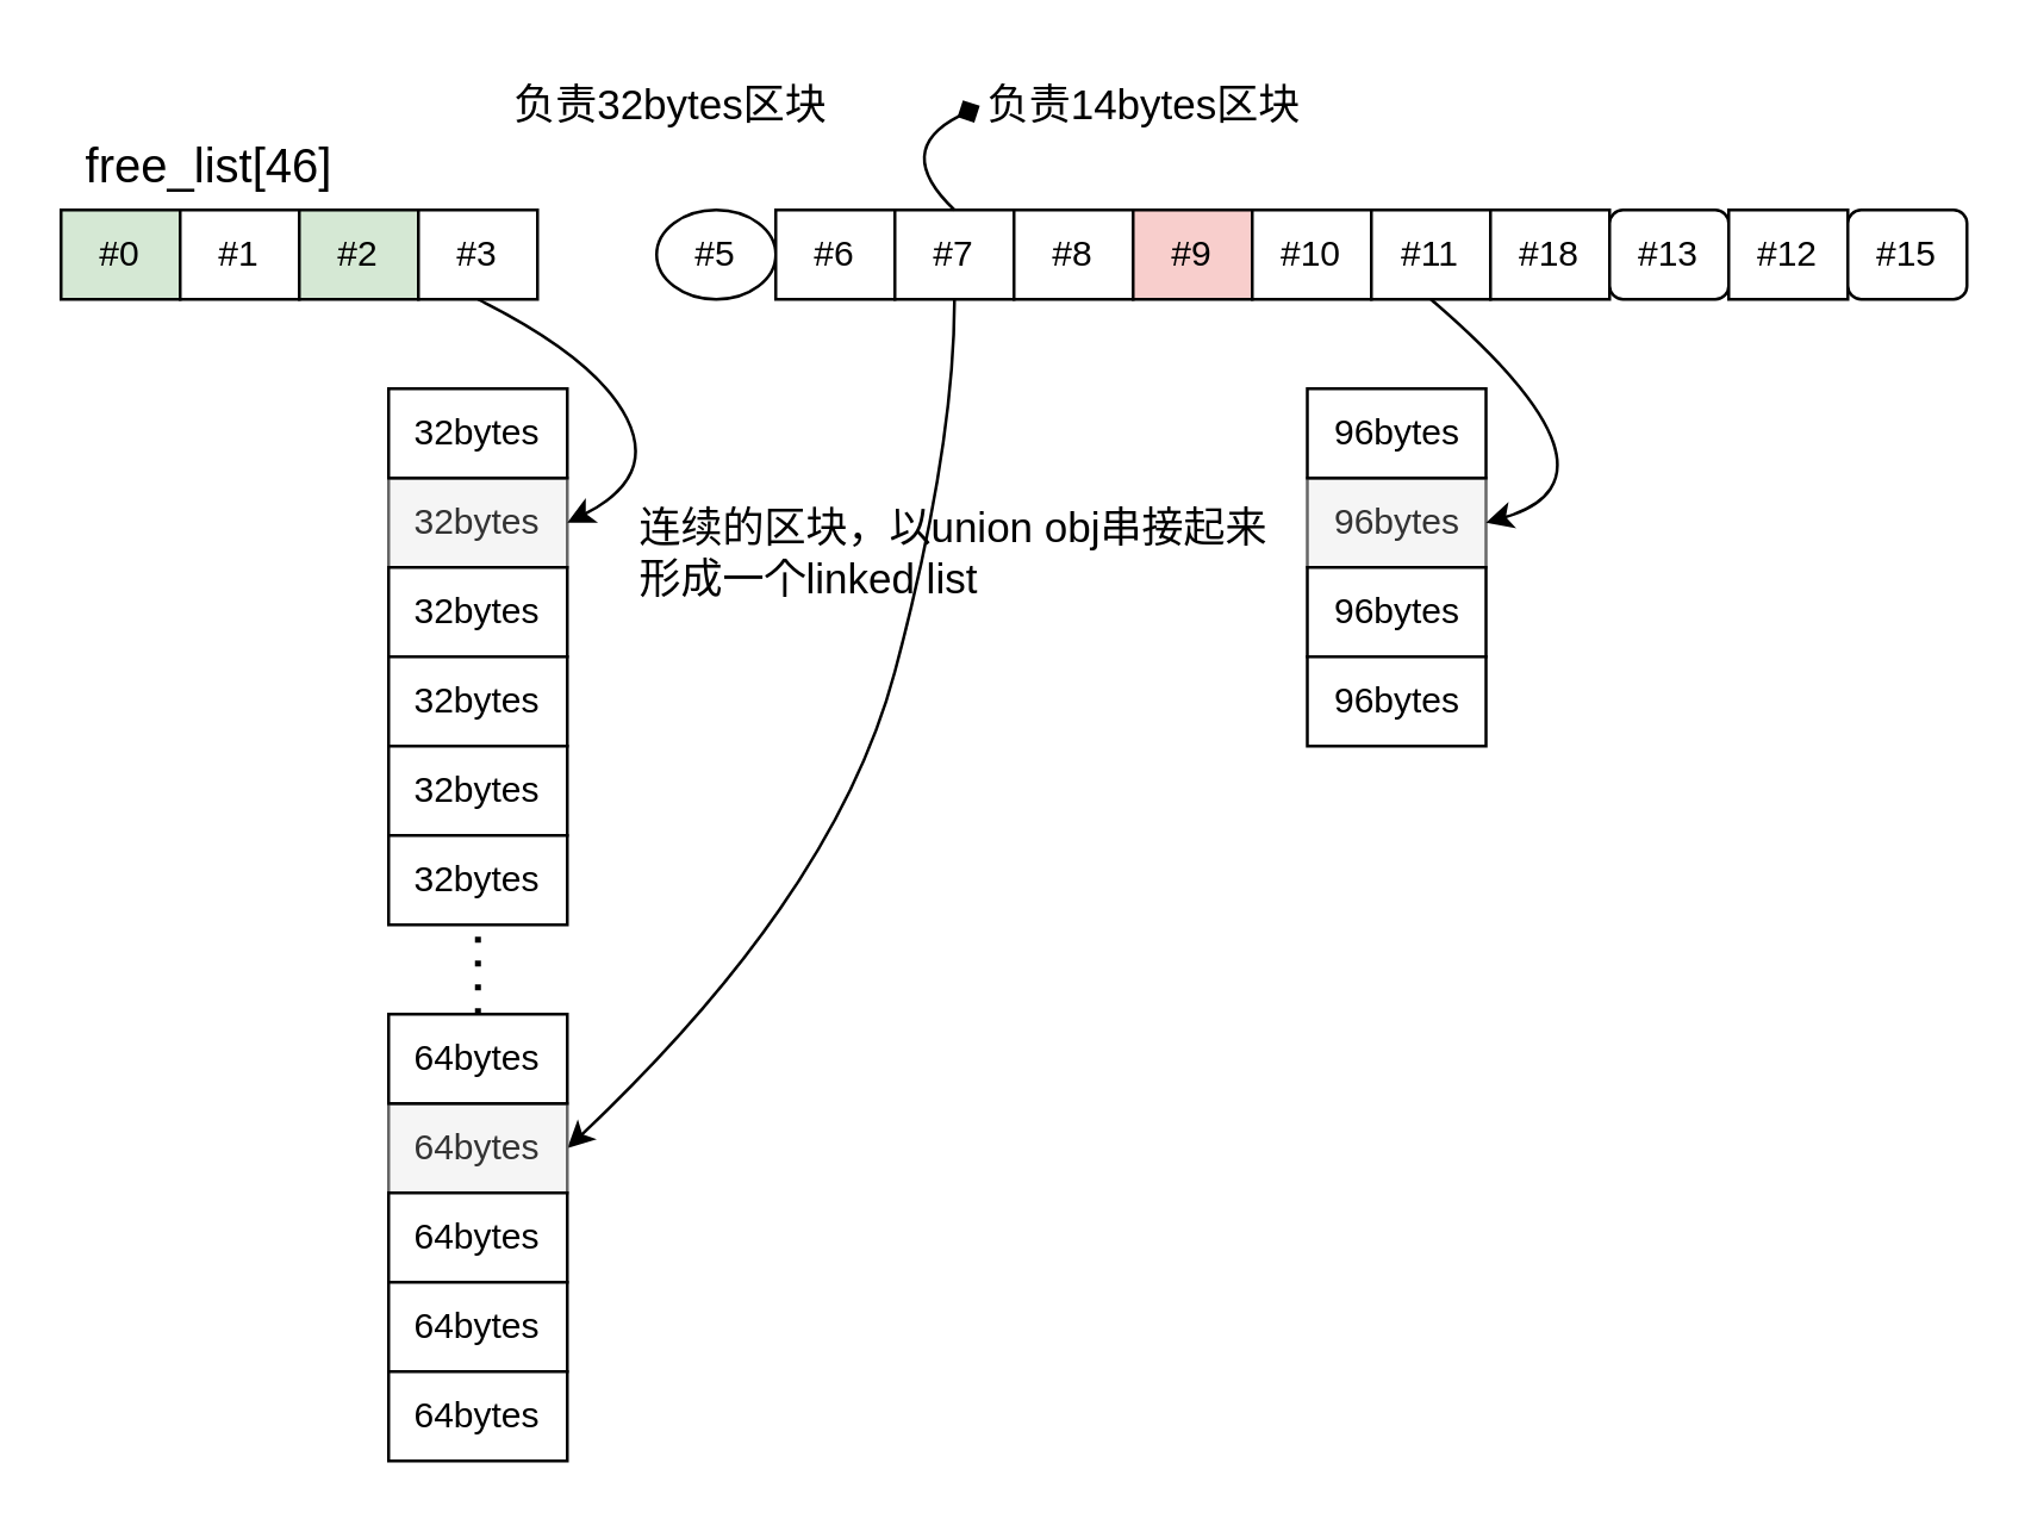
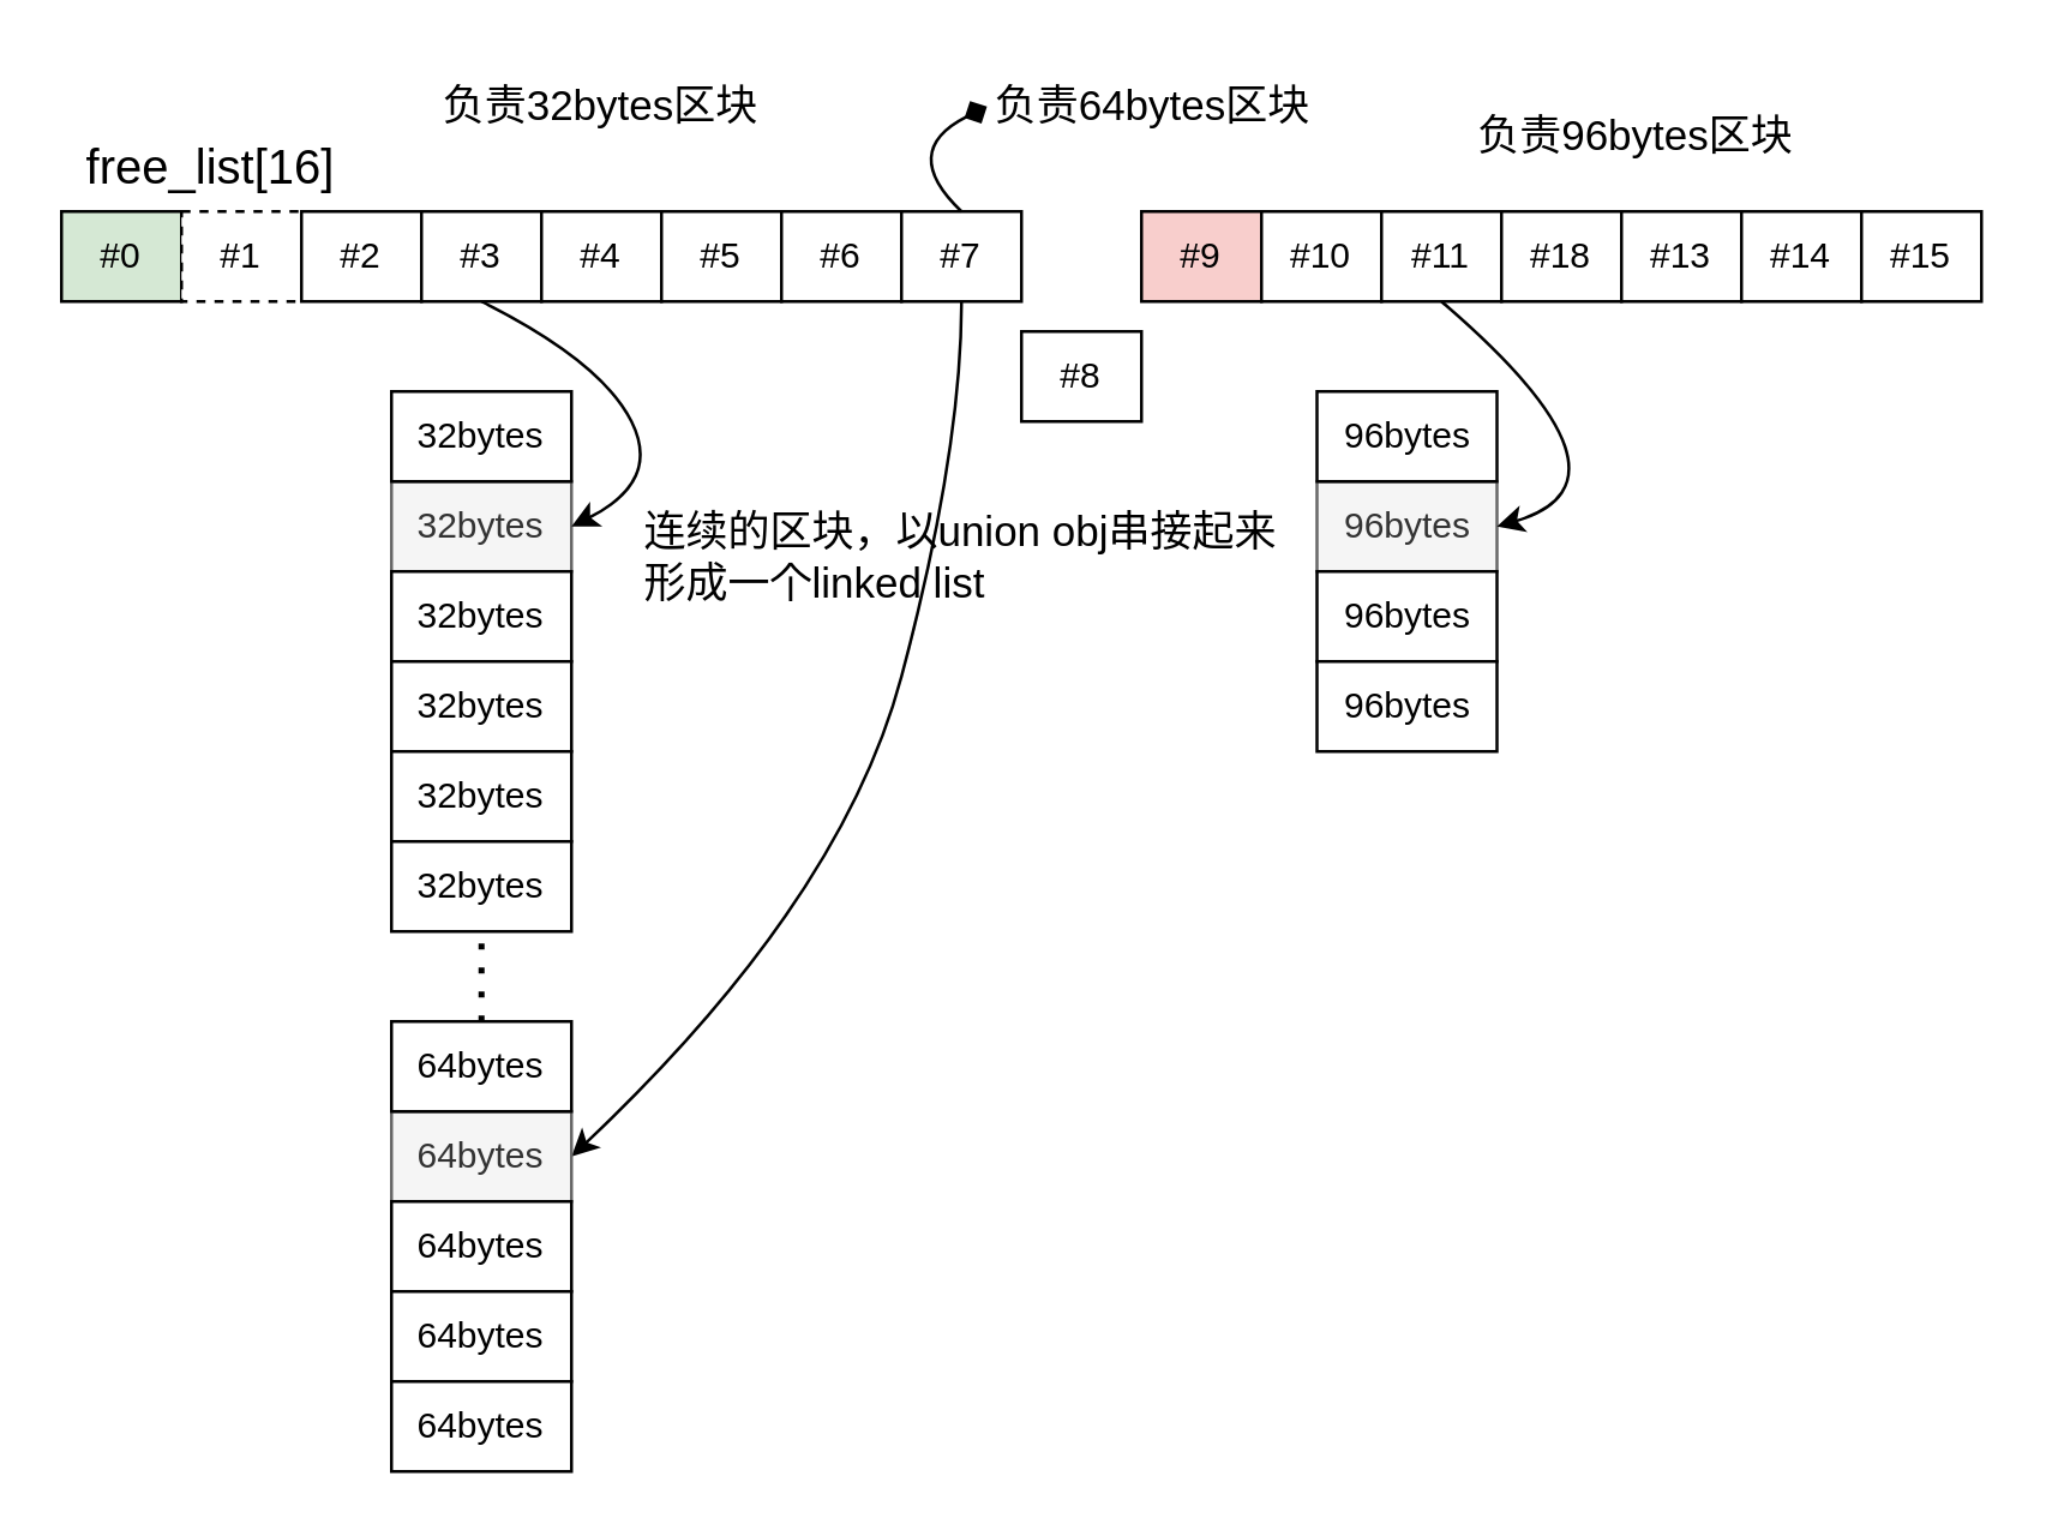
  <mxCell id="0" />
  <mxCell id="1" parent="0" />
  <mxCell id="2" value="" style="curved=1;endArrow=classic;html=1;exitX=0.5;exitY=1;exitDx=0;exitDy=0;entryX=1;entryY=0.5;entryDx=0;entryDy=0;" parent="1" source="10" target="29" edge="1"><mxGeometry width="50" height="50" relative="1" as="geometry"><mxPoint x="290" y="137.5" as="sourcePoint" /><mxPoint x="320" y="212.5" as="targetPoint" /><Array as="points"><mxPoint x="320" y="150" /><mxPoint x="280" y="300" /></Array></mxGeometry></mxCell>
  <mxCell id="3" value="#0" style="rounded=0;whiteSpace=wrap;html=1;fillColor=#d5e8d4;" parent="1" vertex="1"><mxGeometry x="20" y="70" width="40" height="30" as="geometry" /></mxCell>
- <mxCell id="4" value="#1" style="rounded=0;whiteSpace=wrap;html=1;" parent="1" vertex="1"><mxGeometry x="60" y="70" width="40" height="30" as="geometry" /></mxCell>
- <mxCell id="5" value="#2" style="rounded=0;whiteSpace=wrap;html=1;fillColor=#d5e8d4;" parent="1" vertex="1"><mxGeometry x="100" y="70" width="40" height="30" as="geometry" /></mxCell>
+ <mxCell id="4" value="#1" style="rounded=0;whiteSpace=wrap;html=1;dashed=1;" parent="1" vertex="1"><mxGeometry x="60" y="70" width="40" height="30" as="geometry" /></mxCell>
+ <mxCell id="5" value="#2" style="rounded=0;whiteSpace=wrap;html=1;" parent="1" vertex="1"><mxGeometry x="100" y="70" width="40" height="30" as="geometry" /></mxCell>
  <mxCell id="6" value="#3" style="rounded=0;whiteSpace=wrap;html=1;" parent="1" vertex="1"><mxGeometry x="140" y="70" width="40" height="30" as="geometry" /></mxCell>
- <mxCell id="8" value="#5" style="ellipse;whiteSpace=wrap;html=1;" parent="1" vertex="1"><mxGeometry x="220" y="70" width="40" height="30" as="geometry" /></mxCell>
+ <mxCell id="7" value="#4" style="rounded=0;whiteSpace=wrap;html=1;" parent="1" vertex="1"><mxGeometry x="180" y="70" width="40" height="30" as="geometry" /></mxCell>
+ <mxCell id="8" value="#5" style="rounded=0;whiteSpace=wrap;html=1;" parent="1" vertex="1"><mxGeometry x="220" y="70" width="40" height="30" as="geometry" /></mxCell>
  <mxCell id="9" value="#6" style="rounded=0;whiteSpace=wrap;html=1;" parent="1" vertex="1"><mxGeometry x="260" y="70" width="40" height="30" as="geometry" /></mxCell>
  <mxCell id="10" value="#7" style="rounded=0;whiteSpace=wrap;html=1;" parent="1" vertex="1"><mxGeometry x="300" y="70" width="40" height="30" as="geometry" /></mxCell>
- <mxCell id="11" value="#8" style="rounded=0;whiteSpace=wrap;html=1;" parent="1" vertex="1"><mxGeometry x="340" y="70" width="40" height="30" as="geometry" /></mxCell>
+ <mxCell id="11" value="#8" style="rounded=0;whiteSpace=wrap;html=1;" parent="1" vertex="1"><mxGeometry x="340" y="110" width="40" height="30" as="geometry" /></mxCell>
  <mxCell id="12" value="#9" style="rounded=0;whiteSpace=wrap;html=1;fillColor=#f8cecc;" parent="1" vertex="1"><mxGeometry x="380" y="70" width="40" height="30" as="geometry" /></mxCell>
  <mxCell id="13" value="#10" style="rounded=0;whiteSpace=wrap;html=1;" parent="1" vertex="1"><mxGeometry x="420" y="70" width="40" height="30" as="geometry" /></mxCell>
  <mxCell id="14" value="#11" style="rounded=0;whiteSpace=wrap;html=1;" parent="1" vertex="1"><mxGeometry x="460" y="70" width="40" height="30" as="geometry" /></mxCell>
  <mxCell id="15" value="#18" style="rounded=0;whiteSpace=wrap;html=1;" parent="1" vertex="1"><mxGeometry x="500" y="70" width="40" height="30" as="geometry" /></mxCell>
- <mxCell id="16" value="#13" style="whiteSpace=wrap;html=1;rounded=1;" parent="1" vertex="1"><mxGeometry x="540" y="70" width="40" height="30" as="geometry" /></mxCell>
- <mxCell id="17" value="#12" style="rounded=0;whiteSpace=wrap;html=1;" parent="1" vertex="1"><mxGeometry x="580" y="70" width="40" height="30" as="geometry" /></mxCell>
- <mxCell id="18" value="#15" style="whiteSpace=wrap;html=1;rounded=1;" parent="1" vertex="1"><mxGeometry x="620" y="70" width="40" height="30" as="geometry" /></mxCell>
- <mxCell id="19" value="&lt;font style=&quot;font-size: 16px&quot;&gt;free_list[46]&lt;/font&gt;" style="text;html=1;strokeColor=none;fillColor=none;align=center;verticalAlign=middle;whiteSpace=wrap;rounded=0;" parent="1" vertex="1"><mxGeometry x="20" y="40" width="100" height="30" as="geometry" /></mxCell>
- <mxCell id="20" value="&lt;font style=&quot;font-size: 14px&quot;&gt;负责32bytes区块&lt;/font&gt;" style="text;html=1;strokeColor=none;fillColor=none;align=center;verticalAlign=middle;whiteSpace=wrap;rounded=0;" parent="1" vertex="1"><mxGeometry x="170" y="20" width="110" height="30" as="geometry" /></mxCell>
- <mxCell id="21" value="&lt;font style=&quot;font-size: 14px&quot;&gt;负责14bytes区块&lt;/font&gt;" style="text;html=1;strokeColor=none;fillColor=none;align=center;verticalAlign=middle;whiteSpace=wrap;rounded=0;" parent="1" vertex="1"><mxGeometry x="328.5" y="20" width="110" height="30" as="geometry" /></mxCell>
+ <mxCell id="16" value="#13" style="rounded=0;whiteSpace=wrap;html=1;" parent="1" vertex="1"><mxGeometry x="540" y="70" width="40" height="30" as="geometry" /></mxCell>
+ <mxCell id="17" value="#14" style="rounded=0;whiteSpace=wrap;html=1;" parent="1" vertex="1"><mxGeometry x="580" y="70" width="40" height="30" as="geometry" /></mxCell>
+ <mxCell id="18" value="#15" style="rounded=0;whiteSpace=wrap;html=1;" parent="1" vertex="1"><mxGeometry x="620" y="70" width="40" height="30" as="geometry" /></mxCell>
+ <mxCell id="19" value="&lt;font style=&quot;font-size: 16px&quot;&gt;free_list[16]&lt;/font&gt;" style="text;html=1;strokeColor=none;fillColor=none;align=center;verticalAlign=middle;whiteSpace=wrap;rounded=0;" parent="1" vertex="1"><mxGeometry x="20" y="40" width="100" height="30" as="geometry" /></mxCell>
+ <mxCell id="20" value="&lt;font style=&quot;font-size: 14px&quot;&gt;负责32bytes区块&lt;/font&gt;" style="text;html=1;strokeColor=none;fillColor=none;align=center;verticalAlign=middle;whiteSpace=wrap;rounded=0;" parent="1" vertex="1"><mxGeometry x="145" y="20" width="110" height="30" as="geometry" /></mxCell>
+ <mxCell id="21" value="&lt;font style=&quot;font-size: 14px&quot;&gt;负责64bytes区块&lt;/font&gt;" style="text;html=1;strokeColor=none;fillColor=none;align=center;verticalAlign=middle;whiteSpace=wrap;rounded=0;" parent="1" vertex="1"><mxGeometry x="328.5" y="20" width="110" height="30" as="geometry" /></mxCell>
  <mxCell id="22" value="" style="curved=1;endArrow=diamond;html=1;exitX=0.5;exitY=0;exitDx=0;exitDy=0;entryX=0;entryY=0.5;entryDx=0;entryDy=0;" parent="1" source="10" target="21" edge="1"><mxGeometry width="50" height="50" relative="1" as="geometry"><mxPoint x="318.5" y="65" as="sourcePoint" /><mxPoint x="328.5" y="20" as="targetPoint" /><Array as="points"><mxPoint x="299" y="50" /></Array></mxGeometry></mxCell>
+ <mxCell id="23" value="&lt;font style=&quot;font-size: 14px&quot;&gt;负责96bytes区块&lt;/font&gt;" style="text;html=1;strokeColor=none;fillColor=none;align=center;verticalAlign=middle;whiteSpace=wrap;rounded=0;" parent="1" vertex="1"><mxGeometry x="490" y="30" width="110" height="30" as="geometry" /></mxCell>
  <mxCell id="24" value="32bytes" style="rounded=0;whiteSpace=wrap;html=1;fillColor=#f5f5f5;strokeColor=#666666;fontColor=#333333;" parent="1" vertex="1"><mxGeometry x="130" y="160" width="60" height="30" as="geometry" /></mxCell>
  <mxCell id="25" value="32bytes" style="rounded=0;whiteSpace=wrap;html=1;" parent="1" vertex="1"><mxGeometry x="130" y="190" width="60" height="30" as="geometry" /></mxCell>
  <mxCell id="26" value="32bytes" style="rounded=0;whiteSpace=wrap;html=1;" parent="1" vertex="1"><mxGeometry x="130" y="220" width="60" height="30" as="geometry" /></mxCell>
  <mxCell id="27" value="32bytes" style="rounded=0;whiteSpace=wrap;html=1;" parent="1" vertex="1"><mxGeometry x="130" y="250" width="60" height="30" as="geometry" /></mxCell>
  <mxCell id="28" value="32bytes" style="rounded=0;whiteSpace=wrap;html=1;" parent="1" vertex="1"><mxGeometry x="130" y="280" width="60" height="30" as="geometry" /></mxCell>
  <mxCell id="29" value="64bytes" style="rounded=0;whiteSpace=wrap;html=1;fillColor=#f5f5f5;strokeColor=#666666;fontColor=#333333;" parent="1" vertex="1"><mxGeometry x="130" y="370" width="60" height="30" as="geometry" /></mxCell>
  <mxCell id="30" value="64bytes" style="rounded=0;whiteSpace=wrap;html=1;" parent="1" vertex="1"><mxGeometry x="130" y="400" width="60" height="30" as="geometry" /></mxCell>
  <mxCell id="31" value="64bytes" style="rounded=0;whiteSpace=wrap;html=1;" parent="1" vertex="1"><mxGeometry x="130" y="430" width="60" height="30" as="geometry" /></mxCell>
  <mxCell id="32" value="64bytes" style="rounded=0;whiteSpace=wrap;html=1;" parent="1" vertex="1"><mxGeometry x="130" y="460" width="60" height="30" as="geometry" /></mxCell>
  <mxCell id="33" value="" style="curved=1;endArrow=classic;html=1;exitX=0.5;exitY=1;exitDx=0;exitDy=0;entryX=1;entryY=0.5;entryDx=0;entryDy=0;" parent="1" source="6" target="24" edge="1"><mxGeometry width="50" height="50" relative="1" as="geometry"><mxPoint x="330" y="230" as="sourcePoint" /><mxPoint x="380" y="180" as="targetPoint" /><Array as="points"><mxPoint x="200" y="120" /><mxPoint x="220" y="160" /></Array></mxGeometry></mxCell>
  <mxCell id="34" value="&lt;font style=&quot;font-size: 14px&quot;&gt;连续的区块，以union obj串接起来&lt;br&gt;&lt;/font&gt;&lt;div style=&quot;text-align: left ; font-size: 14px&quot;&gt;&lt;font style=&quot;font-size: 14px&quot;&gt;形成一个linked list&lt;/font&gt;&lt;/div&gt;" style="text;html=1;strokeColor=none;fillColor=none;align=center;verticalAlign=middle;whiteSpace=wrap;rounded=0;" parent="1" vertex="1"><mxGeometry x="210" y="175" width="220" height="20" as="geometry" /></mxCell>
  <mxCell id="35" value="96bytes" style="rounded=0;whiteSpace=wrap;html=1;fillColor=#f5f5f5;strokeColor=#666666;fontColor=#333333;" parent="1" vertex="1"><mxGeometry x="438.5" y="160" width="60" height="30" as="geometry" /></mxCell>
  <mxCell id="36" value="96bytes" style="rounded=0;whiteSpace=wrap;html=1;" parent="1" vertex="1"><mxGeometry x="438.5" y="190" width="60" height="30" as="geometry" /></mxCell>
  <mxCell id="37" value="96bytes" style="rounded=0;whiteSpace=wrap;html=1;" parent="1" vertex="1"><mxGeometry x="438.5" y="220" width="60" height="30" as="geometry" /></mxCell>
  <mxCell id="38" value="" style="curved=1;endArrow=classic;html=1;exitX=0.5;exitY=1;exitDx=0;exitDy=0;entryX=1;entryY=0.5;entryDx=0;entryDy=0;" parent="1" source="14" target="35" edge="1"><mxGeometry width="50" height="50" relative="1" as="geometry"><mxPoint x="570" y="210" as="sourcePoint" /><mxPoint x="600" y="285" as="targetPoint" /><Array as="points"><mxPoint x="550" y="160" /></Array></mxGeometry></mxCell>
  <mxCell id="39" value="32bytes" style="rounded=0;whiteSpace=wrap;html=1;" vertex="1" parent="1"><mxGeometry x="130" y="130" width="60" height="30" as="geometry" /></mxCell>
  <mxCell id="40" value="64bytes" style="rounded=0;whiteSpace=wrap;html=1;" vertex="1" parent="1"><mxGeometry x="130" y="340" width="60" height="30" as="geometry" /></mxCell>
  <mxCell id="41" value="" style="endArrow=none;dashed=1;html=1;dashPattern=1 3;strokeWidth=2;entryX=0.5;entryY=1;entryDx=0;entryDy=0;exitX=0.5;exitY=0;exitDx=0;exitDy=0;" edge="1" parent="1" source="40" target="28"><mxGeometry width="50" height="50" relative="1" as="geometry"><mxPoint x="300" y="370" as="sourcePoint" /><mxPoint x="350" y="320" as="targetPoint" /></mxGeometry></mxCell>
  <mxCell id="42" value="96bytes" style="rounded=0;whiteSpace=wrap;html=1;" vertex="1" parent="1"><mxGeometry x="438.5" y="130" width="60" height="30" as="geometry" /></mxCell>
